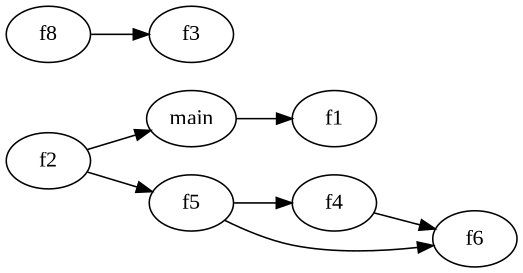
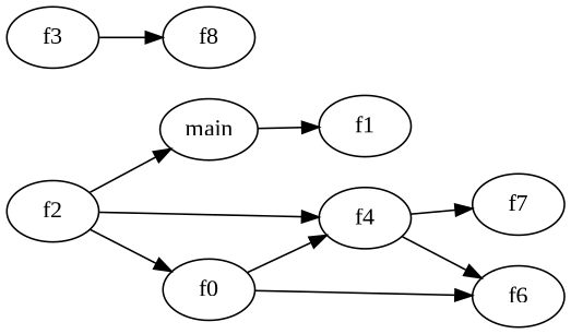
  digraph {
    fontname="Liberation Serif"
    rankdir=LR
    node [fontname="Liberation Serif"]
    edge [fontname="Liberation Serif"]
    n1 [label=main]
    n2 [label=f1]
    n3 [label=f2]
    n4 [label=f4]
-   n5 [label=f5]
+   n5 [label=f0]
    n6 [label=f3]
    n7 [label=f8]
    n8 [label=f6]
+   n9 [label=f7]
    n1 -> n2
    n3 -> n1
+   n3 -> n4
    n3 -> n5
    n4 -> n8
+   n4 -> n9
    n5 -> n4
    n5 -> n8
-   n7 -> n6
+   n6 -> n7
  }
